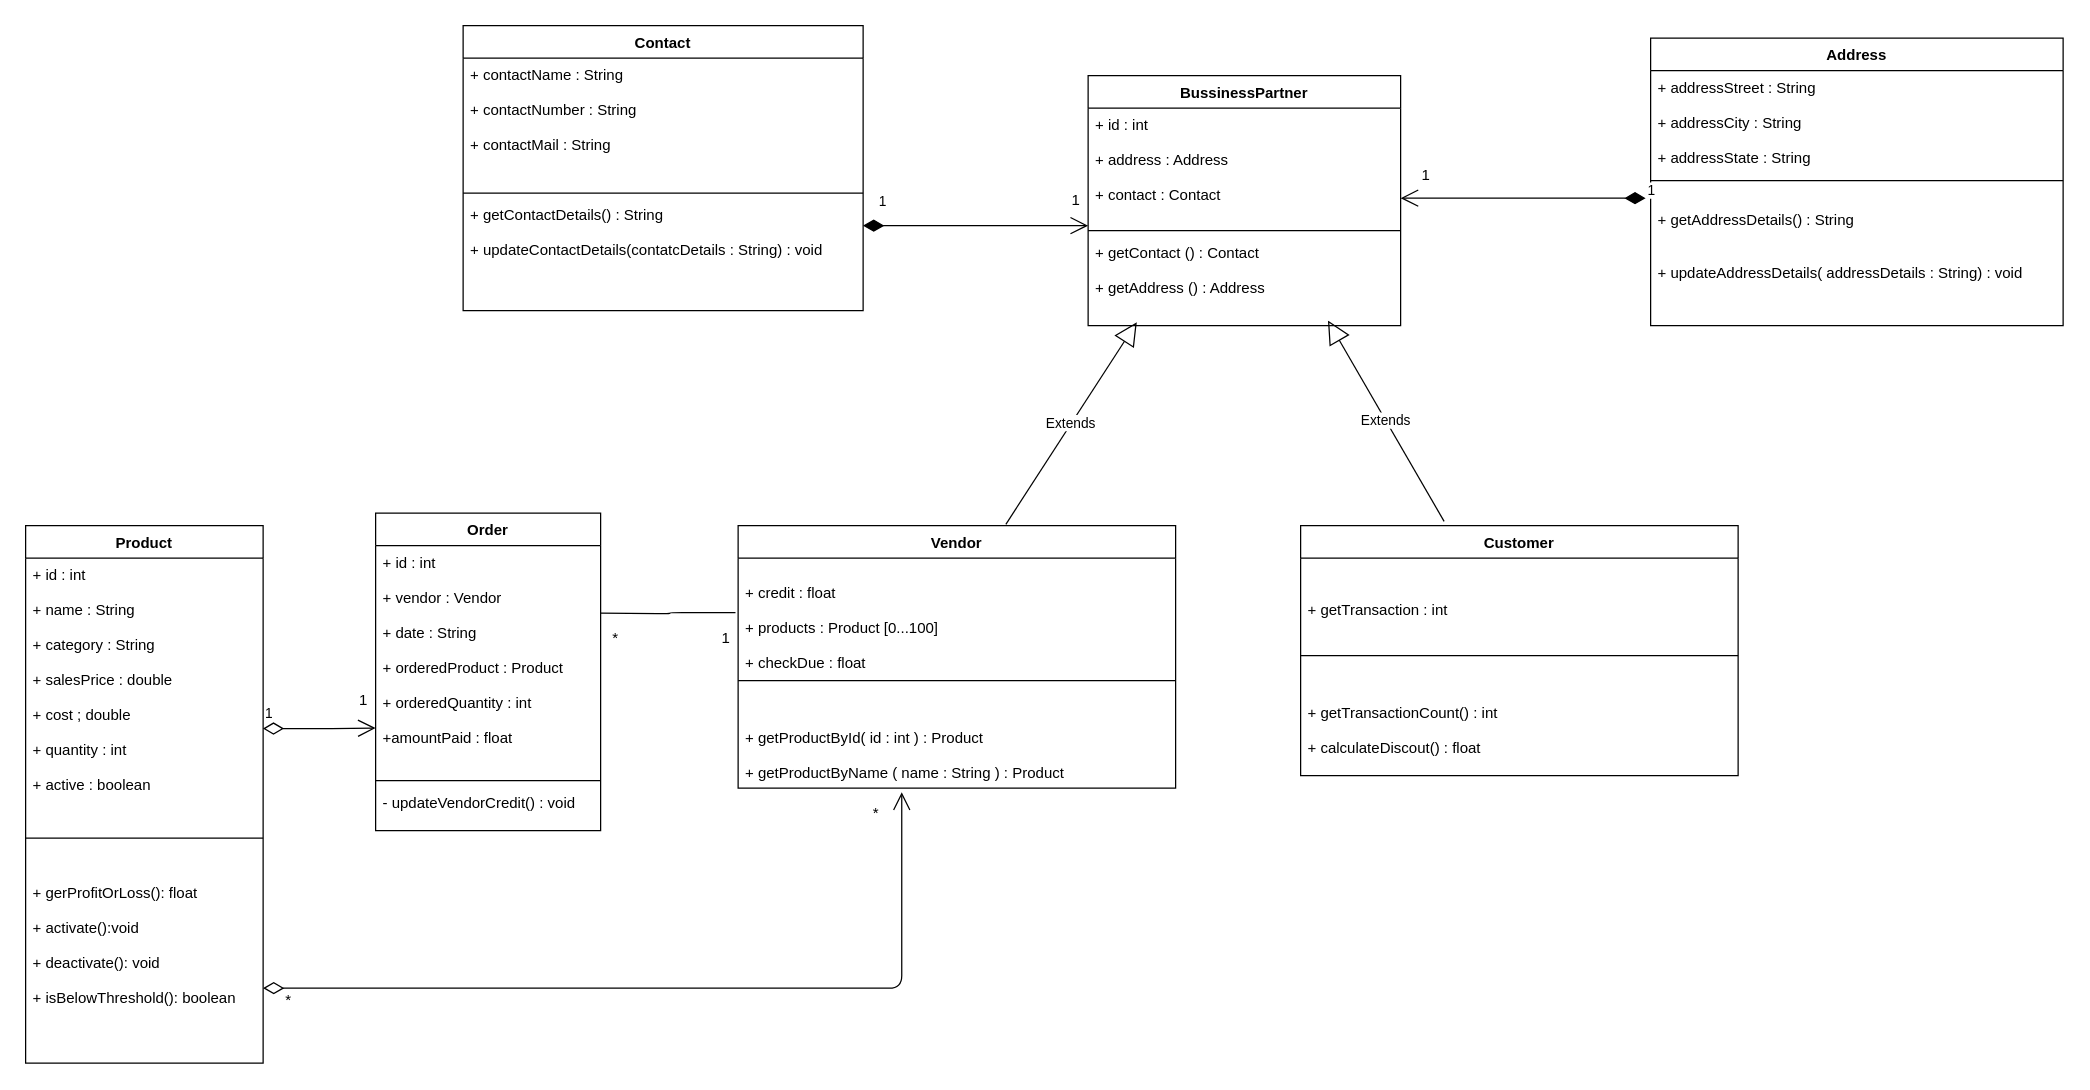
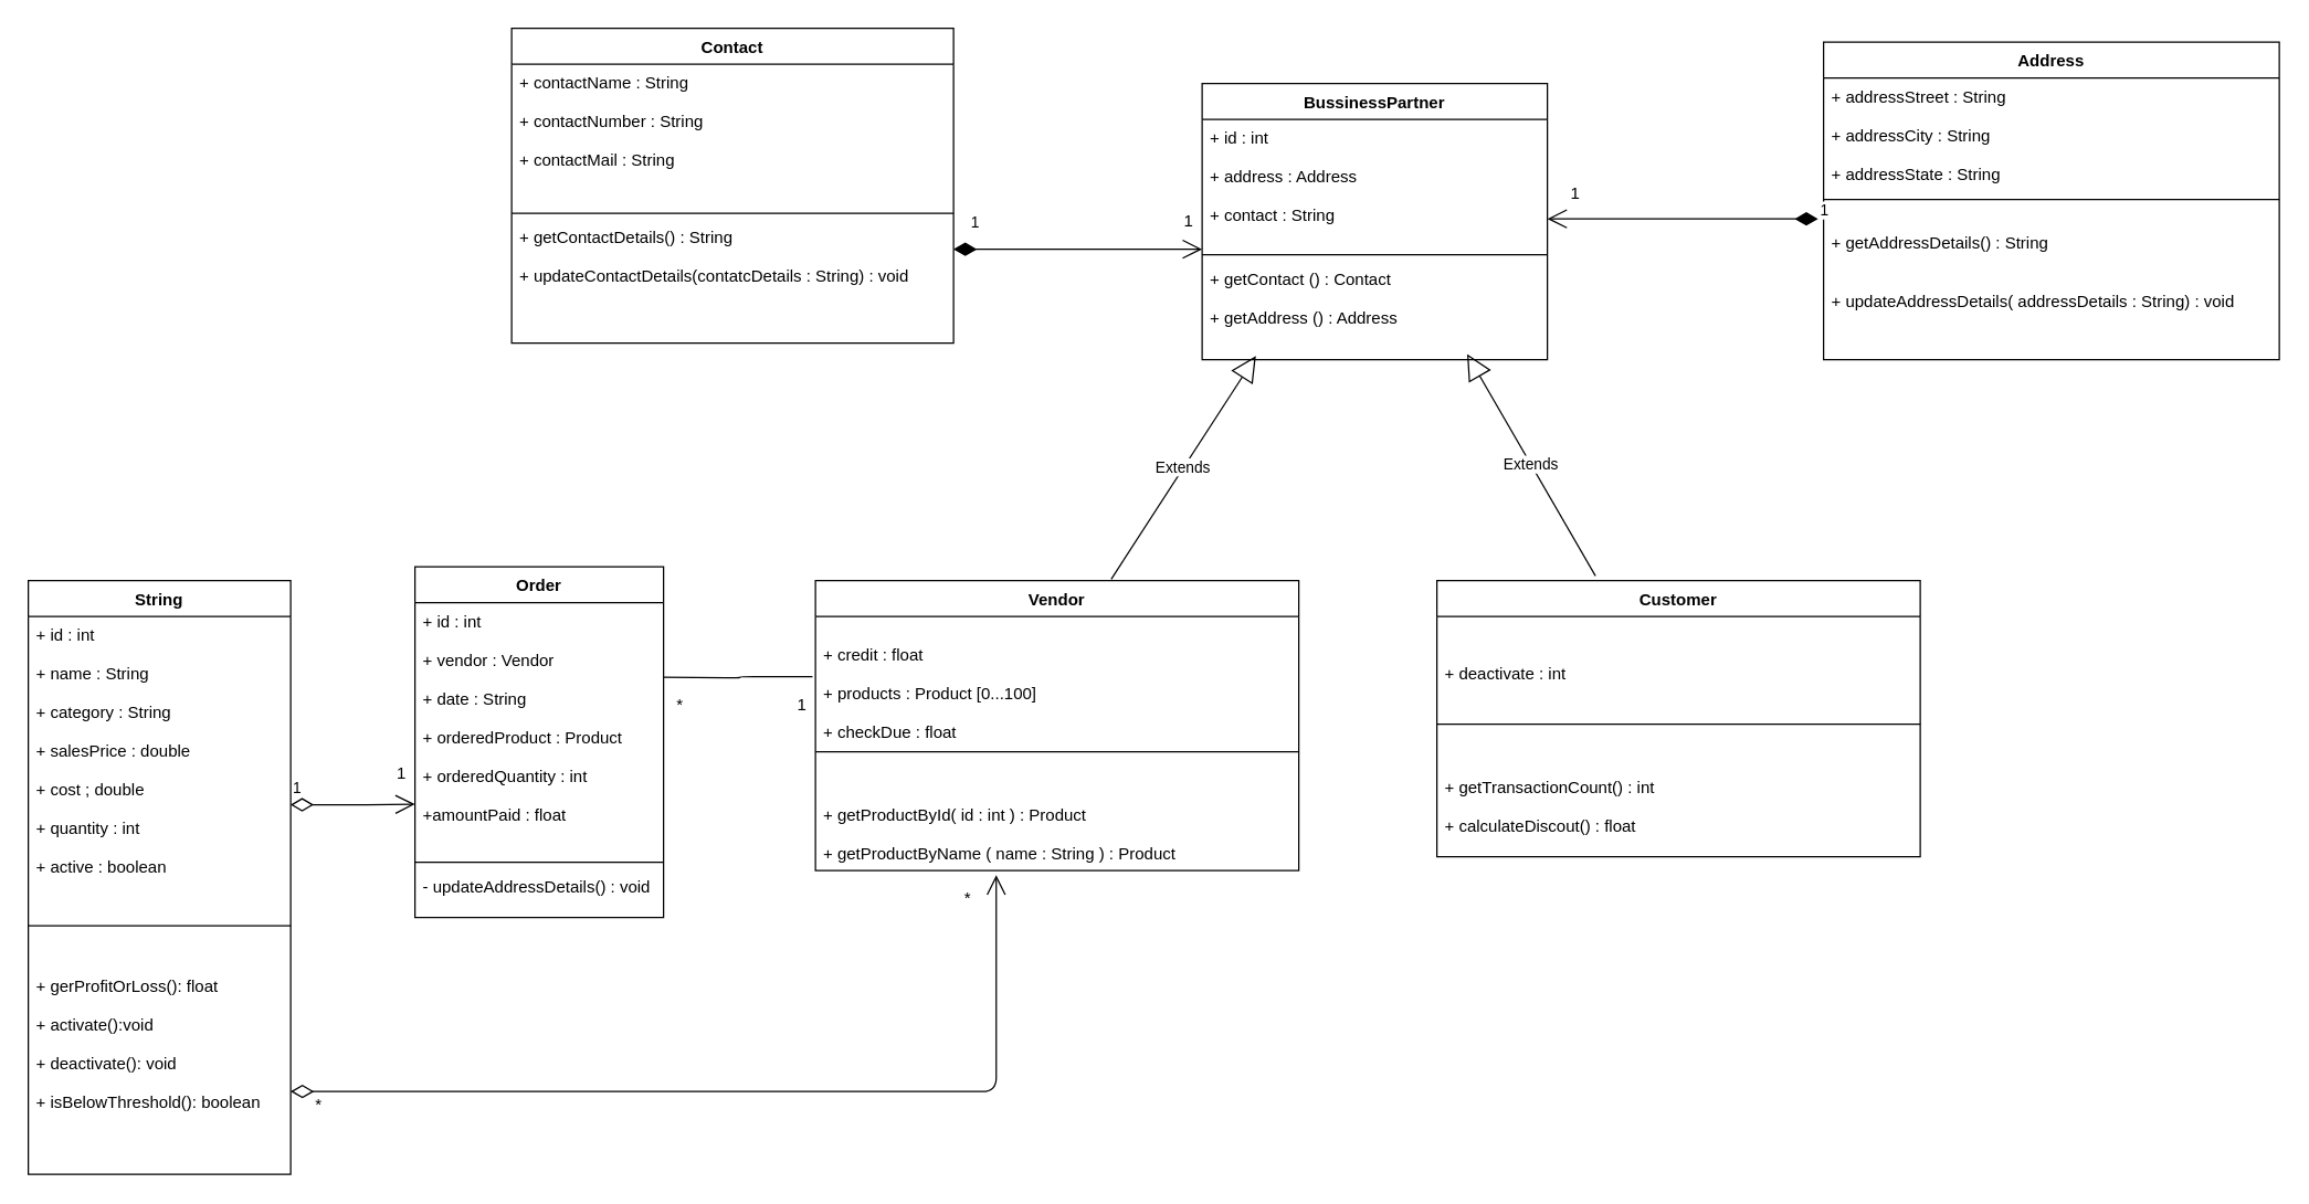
  <mxCell id="0" />
  <mxCell id="1" parent="0" />
- <mxCell id="2" value="Product" style="swimlane;fontStyle=1;align=center;verticalAlign=top;childLayout=stackLayout;horizontal=1;startSize=26;horizontalStack=0;resizeParent=1;resizeParentMax=0;resizeLast=0;collapsible=1;marginBottom=0;" parent="1" vertex="1"><mxGeometry x="20" y="420" width="190" height="430" as="geometry"><mxRectangle x="110" y="90" width="80" height="26" as="alternateBounds" /></mxGeometry></mxCell>
+ <mxCell id="2" value="String" style="swimlane;fontStyle=1;align=center;verticalAlign=top;childLayout=stackLayout;horizontal=1;startSize=26;horizontalStack=0;resizeParent=1;resizeParentMax=0;resizeLast=0;collapsible=1;marginBottom=0;" parent="1" vertex="1"><mxGeometry x="20" y="420" width="190" height="430" as="geometry"><mxRectangle x="110" y="90" width="80" height="26" as="alternateBounds" /></mxGeometry></mxCell>
  <mxCell id="3" value="+ id : int&#10;&#10;+ name : String&#10;&#10;+ category : String&#10;&#10;+ salesPrice : double&#10;&#10;+ cost ; double&#10;&#10;+ quantity : int&#10;&#10;+ active : boolean&#10;&#10;&#10;&#10;&#10;" style="text;strokeColor=none;fillColor=none;align=left;verticalAlign=top;spacingLeft=4;spacingRight=4;overflow=hidden;rotatable=0;points=[[0,0.5],[1,0.5]];portConstraint=eastwest;" parent="2" vertex="1"><mxGeometry y="26" width="190" height="194" as="geometry" /></mxCell>
  <mxCell id="4" value="" style="line;strokeWidth=1;fillColor=none;align=left;verticalAlign=middle;spacingTop=-1;spacingLeft=3;spacingRight=3;rotatable=0;labelPosition=right;points=[];portConstraint=eastwest;" parent="2" vertex="1"><mxGeometry y="220" width="190" height="60" as="geometry" /></mxCell>
  <mxCell id="5" value="+ gerProfitOrLoss(): float&#10;&#10;+ activate():void&#10;&#10;+ deactivate(): void&#10;&#10;+ isBelowThreshold(): boolean" style="text;strokeColor=none;fillColor=none;align=left;verticalAlign=top;spacingLeft=4;spacingRight=4;overflow=hidden;rotatable=0;points=[[0,0.5],[1,0.5]];portConstraint=eastwest;" parent="2" vertex="1"><mxGeometry y="280" width="190" height="150" as="geometry" /></mxCell>
  <mxCell id="6" value="Order" style="swimlane;fontStyle=1;align=center;verticalAlign=top;childLayout=stackLayout;horizontal=1;startSize=26;horizontalStack=0;resizeParent=1;resizeParentMax=0;resizeLast=0;collapsible=1;marginBottom=0;" parent="1" vertex="1"><mxGeometry x="300" y="410" width="180" height="254" as="geometry"><mxRectangle x="85" y="530" width="70" height="26" as="alternateBounds" /></mxGeometry></mxCell>
  <mxCell id="7" value="+ id : int&#10;&#10;+ vendor : Vendor&#10;&#10;+ date : String&#10;&#10;+ orderedProduct : Product&#10;&#10;+ orderedQuantity : int&#10;&#10;+amountPaid : float &#10;" style="text;strokeColor=none;fillColor=none;align=left;verticalAlign=top;spacingLeft=4;spacingRight=4;overflow=hidden;rotatable=0;points=[[0,0.5],[1,0.5]];portConstraint=eastwest;" parent="6" vertex="1"><mxGeometry y="26" width="180" height="184" as="geometry" /></mxCell>
  <mxCell id="8" value="" style="line;strokeWidth=1;fillColor=none;align=left;verticalAlign=middle;spacingTop=-1;spacingLeft=3;spacingRight=3;rotatable=0;labelPosition=right;points=[];portConstraint=eastwest;" parent="6" vertex="1"><mxGeometry y="210" width="180" height="8" as="geometry" /></mxCell>
- <mxCell id="9" value="- updateVendorCredit() : void" style="text;strokeColor=none;fillColor=none;align=left;verticalAlign=top;spacingLeft=4;spacingRight=4;overflow=hidden;rotatable=0;points=[[0,0.5],[1,0.5]];portConstraint=eastwest;" parent="6" vertex="1"><mxGeometry y="218" width="180" height="36" as="geometry" /></mxCell>
+ <mxCell id="9" value="- updateAddressDetails() : void" style="text;strokeColor=none;fillColor=none;align=left;verticalAlign=top;spacingLeft=4;spacingRight=4;overflow=hidden;rotatable=0;points=[[0,0.5],[1,0.5]];portConstraint=eastwest;" parent="6" vertex="1"><mxGeometry y="218" width="180" height="36" as="geometry" /></mxCell>
  <mxCell id="10" value="Customer" style="swimlane;fontStyle=1;align=center;verticalAlign=top;childLayout=stackLayout;horizontal=1;startSize=26;horizontalStack=0;resizeParent=1;resizeParentMax=0;resizeLast=0;collapsible=1;marginBottom=0;" parent="1" vertex="1"><mxGeometry x="1040" y="420" width="350" height="200" as="geometry" /></mxCell>
- <mxCell id="11" value="&#10;&#10;+ getTransaction : int&#10;&#10;" style="text;strokeColor=none;fillColor=none;align=left;verticalAlign=top;spacingLeft=4;spacingRight=4;overflow=hidden;rotatable=0;points=[[0,0.5],[1,0.5]];portConstraint=eastwest;" parent="10" vertex="1"><mxGeometry y="26" width="350" height="74" as="geometry" /></mxCell>
+ <mxCell id="11" value="&#10;&#10;+ deactivate : int&#10;&#10;" style="text;strokeColor=none;fillColor=none;align=left;verticalAlign=top;spacingLeft=4;spacingRight=4;overflow=hidden;rotatable=0;points=[[0,0.5],[1,0.5]];portConstraint=eastwest;" parent="10" vertex="1"><mxGeometry y="26" width="350" height="74" as="geometry" /></mxCell>
  <mxCell id="12" value="" style="line;strokeWidth=1;fillColor=none;align=left;verticalAlign=middle;spacingTop=-1;spacingLeft=3;spacingRight=3;rotatable=0;labelPosition=right;points=[];portConstraint=eastwest;" parent="10" vertex="1"><mxGeometry y="100" width="350" height="8" as="geometry" /></mxCell>
  <mxCell id="13" value="&#10;&#10;+ getTransactionCount() : int&#10;&#10;+ calculateDiscout() : float" style="text;strokeColor=none;fillColor=none;align=left;verticalAlign=top;spacingLeft=4;spacingRight=4;overflow=hidden;rotatable=0;points=[[0,0.5],[1,0.5]];portConstraint=eastwest;" parent="10" vertex="1"><mxGeometry y="108" width="350" height="92" as="geometry" /></mxCell>
  <mxCell id="14" value="Vendor" style="swimlane;fontStyle=1;align=center;verticalAlign=top;childLayout=stackLayout;horizontal=1;startSize=26;horizontalStack=0;resizeParent=1;resizeParentMax=0;resizeLast=0;collapsible=1;marginBottom=0;" vertex="1" parent="1"><mxGeometry x="590" y="420" width="350" height="210" as="geometry" /></mxCell>
  <mxCell id="15" value="&#10;+ credit : float&#10;&#10;+ products : Product [0...100]&#10;&#10;+ checkDue : float" style="text;strokeColor=none;fillColor=none;align=left;verticalAlign=top;spacingLeft=4;spacingRight=4;overflow=hidden;rotatable=0;points=[[0,0.5],[1,0.5]];portConstraint=eastwest;" vertex="1" parent="14"><mxGeometry y="26" width="350" height="94" as="geometry" /></mxCell>
  <mxCell id="16" value="" style="line;strokeWidth=1;fillColor=none;align=left;verticalAlign=middle;spacingTop=-1;spacingLeft=3;spacingRight=3;rotatable=0;labelPosition=right;points=[];portConstraint=eastwest;" vertex="1" parent="14"><mxGeometry y="120" width="350" height="8" as="geometry" /></mxCell>
  <mxCell id="17" value="&#10;&#10;+ getProductById( id : int ) : Product&#10;&#10;+ getProductByName ( name : String ) : Product" style="text;strokeColor=none;fillColor=none;align=left;verticalAlign=top;spacingLeft=4;spacingRight=4;overflow=hidden;rotatable=0;points=[[0,0.5],[1,0.5]];portConstraint=eastwest;" vertex="1" parent="14"><mxGeometry y="128" width="350" height="82" as="geometry" /></mxCell>
  <mxCell id="18" value="" style="endArrow=none;html=1;edgeStyle=orthogonalEdgeStyle;entryX=-0.006;entryY=0.463;entryDx=0;entryDy=0;entryPerimeter=0;" edge="1" parent="1" target="15"><mxGeometry relative="1" as="geometry"><mxPoint x="480" y="490" as="sourcePoint" /><mxPoint x="350" y="690" as="targetPoint" /></mxGeometry></mxCell>
  <mxCell id="19" value="1" style="text;html=1;align=center;verticalAlign=middle;resizable=0;points=[];autosize=1;strokeColor=none;" vertex="1" parent="1"><mxGeometry x="280" y="550" width="20" height="20" as="geometry" /></mxCell>
  <mxCell id="20" value="*&amp;nbsp;&amp;nbsp;" style="text;html=1;align=center;verticalAlign=middle;resizable=0;points=[];autosize=1;strokeColor=none;" vertex="1" parent="1"><mxGeometry x="480" y="500" width="30" height="20" as="geometry" /></mxCell>
  <mxCell id="21" value="1" style="text;html=1;align=center;verticalAlign=middle;resizable=0;points=[];autosize=1;strokeColor=none;" vertex="1" parent="1"><mxGeometry x="570" y="500" width="20" height="20" as="geometry" /></mxCell>
  <mxCell id="22" value="*" style="text;html=1;align=center;verticalAlign=middle;resizable=0;points=[];autosize=1;strokeColor=none;" vertex="1" parent="1"><mxGeometry x="220" y="790" width="20" height="20" as="geometry" /></mxCell>
  <mxCell id="23" value="*" style="text;html=1;align=center;verticalAlign=middle;resizable=0;points=[];autosize=1;strokeColor=none;" vertex="1" parent="1"><mxGeometry x="690" y="640" width="20" height="20" as="geometry" /></mxCell>
  <mxCell id="24" value="Extends" style="endArrow=block;endSize=16;endFill=0;html=1;exitX=0.612;exitY=-0.005;exitDx=0;exitDy=0;exitPerimeter=0;entryX=0.197;entryY=1.008;entryDx=0;entryDy=0;entryPerimeter=0;" edge="1" parent="1" source="14"><mxGeometry width="160" relative="1" as="geometry"><mxPoint x="740" y="280" as="sourcePoint" /><mxPoint x="908.95" y="257.296" as="targetPoint" /></mxGeometry></mxCell>
  <mxCell id="25" value="Extends" style="endArrow=block;endSize=16;endFill=0;html=1;exitX=0.328;exitY=-0.017;exitDx=0;exitDy=0;exitPerimeter=0;" edge="1" parent="1" source="10"><mxGeometry width="160" relative="1" as="geometry"><mxPoint x="740" y="470" as="sourcePoint" /><mxPoint x="1061.87" y="256" as="targetPoint" /></mxGeometry></mxCell>
  <mxCell id="26" value="1" style="endArrow=open;html=1;endSize=12;startArrow=diamondThin;startSize=14;startFill=0;edgeStyle=orthogonalEdgeStyle;align=left;verticalAlign=bottom;exitX=0.999;exitY=0.703;exitDx=0;exitDy=0;exitPerimeter=0;" edge="1" parent="1" source="3"><mxGeometry x="-1" y="3" relative="1" as="geometry"><mxPoint x="210" y="590" as="sourcePoint" /><mxPoint x="300" y="582" as="targetPoint" /></mxGeometry></mxCell>
  <mxCell id="27" value="" style="endArrow=open;html=1;endSize=12;startArrow=diamondThin;startSize=14;startFill=0;edgeStyle=orthogonalEdgeStyle;align=left;verticalAlign=bottom;entryX=0.374;entryY=1.041;entryDx=0;entryDy=0;entryPerimeter=0;" edge="1" parent="1" target="17"><mxGeometry x="-0.875" y="9" relative="1" as="geometry"><mxPoint x="210" y="790" as="sourcePoint" /><mxPoint x="370" y="790" as="targetPoint" /><Array as="points"><mxPoint x="721" y="790" /></Array><mxPoint as="offset" /></mxGeometry></mxCell>
  <mxCell id="28" value="Contact" style="swimlane;fontStyle=1;align=center;verticalAlign=top;childLayout=stackLayout;horizontal=1;startSize=26;horizontalStack=0;resizeParent=1;resizeParentMax=0;resizeLast=0;collapsible=1;marginBottom=0;" vertex="1" parent="1"><mxGeometry x="370" y="20" width="320" height="228" as="geometry" /></mxCell>
  <mxCell id="29" value="+ contactName : String&#10;&#10;+ contactNumber : String&#10;&#10;+ contactMail : String" style="text;strokeColor=none;fillColor=none;align=left;verticalAlign=top;spacingLeft=4;spacingRight=4;overflow=hidden;rotatable=0;points=[[0,0.5],[1,0.5]];portConstraint=eastwest;" vertex="1" parent="28"><mxGeometry y="26" width="320" height="104" as="geometry" /></mxCell>
  <mxCell id="30" value="" style="line;strokeWidth=1;fillColor=none;align=left;verticalAlign=middle;spacingTop=-1;spacingLeft=3;spacingRight=3;rotatable=0;labelPosition=right;points=[];portConstraint=eastwest;" vertex="1" parent="28"><mxGeometry y="130" width="320" height="8" as="geometry" /></mxCell>
  <mxCell id="31" value="+ getContactDetails() : String&#10;&#10;+ updateContactDetails(contatcDetails : String) : void" style="text;strokeColor=none;fillColor=none;align=left;verticalAlign=top;spacingLeft=4;spacingRight=4;overflow=hidden;rotatable=0;points=[[0,0.5],[1,0.5]];portConstraint=eastwest;" vertex="1" parent="28"><mxGeometry y="138" width="320" height="90" as="geometry" /></mxCell>
  <mxCell id="32" value="Address" style="swimlane;fontStyle=1;align=center;verticalAlign=top;childLayout=stackLayout;horizontal=1;startSize=26;horizontalStack=0;resizeParent=1;resizeParentMax=0;resizeLast=0;collapsible=1;marginBottom=0;" vertex="1" parent="1"><mxGeometry x="1320" y="30" width="330" height="230" as="geometry" /></mxCell>
  <mxCell id="33" value="+ addressStreet : String&#10;&#10;+ addressCity : String&#10;&#10;+ addressState : String" style="text;strokeColor=none;fillColor=none;align=left;verticalAlign=top;spacingLeft=4;spacingRight=4;overflow=hidden;rotatable=0;points=[[0,0.5],[1,0.5]];portConstraint=eastwest;" vertex="1" parent="32"><mxGeometry y="26" width="330" height="84" as="geometry" /></mxCell>
  <mxCell id="34" value="" style="line;strokeWidth=1;fillColor=none;align=left;verticalAlign=middle;spacingTop=-1;spacingLeft=3;spacingRight=3;rotatable=0;labelPosition=right;points=[];portConstraint=eastwest;" vertex="1" parent="32"><mxGeometry y="110" width="330" height="8" as="geometry" /></mxCell>
  <mxCell id="35" value="&#10;+ getAddressDetails() : String&#10;&#10;&#10;+ updateAddressDetails( addressDetails : String) : void" style="text;strokeColor=none;fillColor=none;align=left;verticalAlign=top;spacingLeft=4;spacingRight=4;overflow=hidden;rotatable=0;points=[[0,0.5],[1,0.5]];portConstraint=eastwest;" vertex="1" parent="32"><mxGeometry y="118" width="330" height="112" as="geometry" /></mxCell>
  <mxCell id="36" value="BussinessPartner" style="swimlane;fontStyle=1;align=center;verticalAlign=top;childLayout=stackLayout;horizontal=1;startSize=26;horizontalStack=0;resizeParent=1;resizeParentMax=0;resizeLast=0;collapsible=1;marginBottom=0;" vertex="1" parent="1"><mxGeometry x="870" y="60" width="250" height="200" as="geometry" /></mxCell>
- <mxCell id="37" value="+ id : int&#10;&#10;+ address : Address&#10;&#10;+ contact : Contact" style="text;strokeColor=none;fillColor=none;align=left;verticalAlign=top;spacingLeft=4;spacingRight=4;overflow=hidden;rotatable=0;points=[[0,0.5],[1,0.5]];portConstraint=eastwest;" vertex="1" parent="36"><mxGeometry y="26" width="250" height="94" as="geometry" /></mxCell>
+ <mxCell id="37" value="+ id : int&#10;&#10;+ address : Address&#10;&#10;+ contact : String" style="text;strokeColor=none;fillColor=none;align=left;verticalAlign=top;spacingLeft=4;spacingRight=4;overflow=hidden;rotatable=0;points=[[0,0.5],[1,0.5]];portConstraint=eastwest;" vertex="1" parent="36"><mxGeometry y="26" width="250" height="94" as="geometry" /></mxCell>
  <mxCell id="38" value="" style="line;strokeWidth=1;fillColor=none;align=left;verticalAlign=middle;spacingTop=-1;spacingLeft=3;spacingRight=3;rotatable=0;labelPosition=right;points=[];portConstraint=eastwest;" vertex="1" parent="36"><mxGeometry y="120" width="250" height="8" as="geometry" /></mxCell>
  <mxCell id="39" value="+ getContact () : Contact&#10;&#10;+ getAddress () : Address" style="text;strokeColor=none;fillColor=none;align=left;verticalAlign=top;spacingLeft=4;spacingRight=4;overflow=hidden;rotatable=0;points=[[0,0.5],[1,0.5]];portConstraint=eastwest;" vertex="1" parent="36"><mxGeometry y="128" width="250" height="72" as="geometry" /></mxCell>
  <mxCell id="40" value="1" style="endArrow=open;html=1;endSize=12;startArrow=diamondThin;startSize=14;startFill=1;edgeStyle=orthogonalEdgeStyle;align=left;verticalAlign=bottom;" edge="1" parent="1"><mxGeometry x="-0.875" y="10" relative="1" as="geometry"><mxPoint x="690" y="180" as="sourcePoint" /><mxPoint x="870" y="180" as="targetPoint" /><mxPoint as="offset" /></mxGeometry></mxCell>
  <mxCell id="41" value="1" style="text;html=1;align=center;verticalAlign=middle;resizable=0;points=[];autosize=1;strokeColor=none;" vertex="1" parent="1"><mxGeometry x="850" y="150" width="20" height="20" as="geometry" /></mxCell>
  <mxCell id="42" value="1" style="endArrow=open;html=1;endSize=12;startArrow=diamondThin;startSize=14;startFill=1;edgeStyle=orthogonalEdgeStyle;align=left;verticalAlign=bottom;" edge="1" parent="1"><mxGeometry x="-1" y="3" relative="1" as="geometry"><mxPoint x="1316" y="158" as="sourcePoint" /><mxPoint x="1120" y="158" as="targetPoint" /></mxGeometry></mxCell>
  <mxCell id="43" value="1" style="text;html=1;align=center;verticalAlign=middle;resizable=0;points=[];autosize=1;strokeColor=none;" vertex="1" parent="1"><mxGeometry x="1130" y="130" width="20" height="20" as="geometry" /></mxCell>
